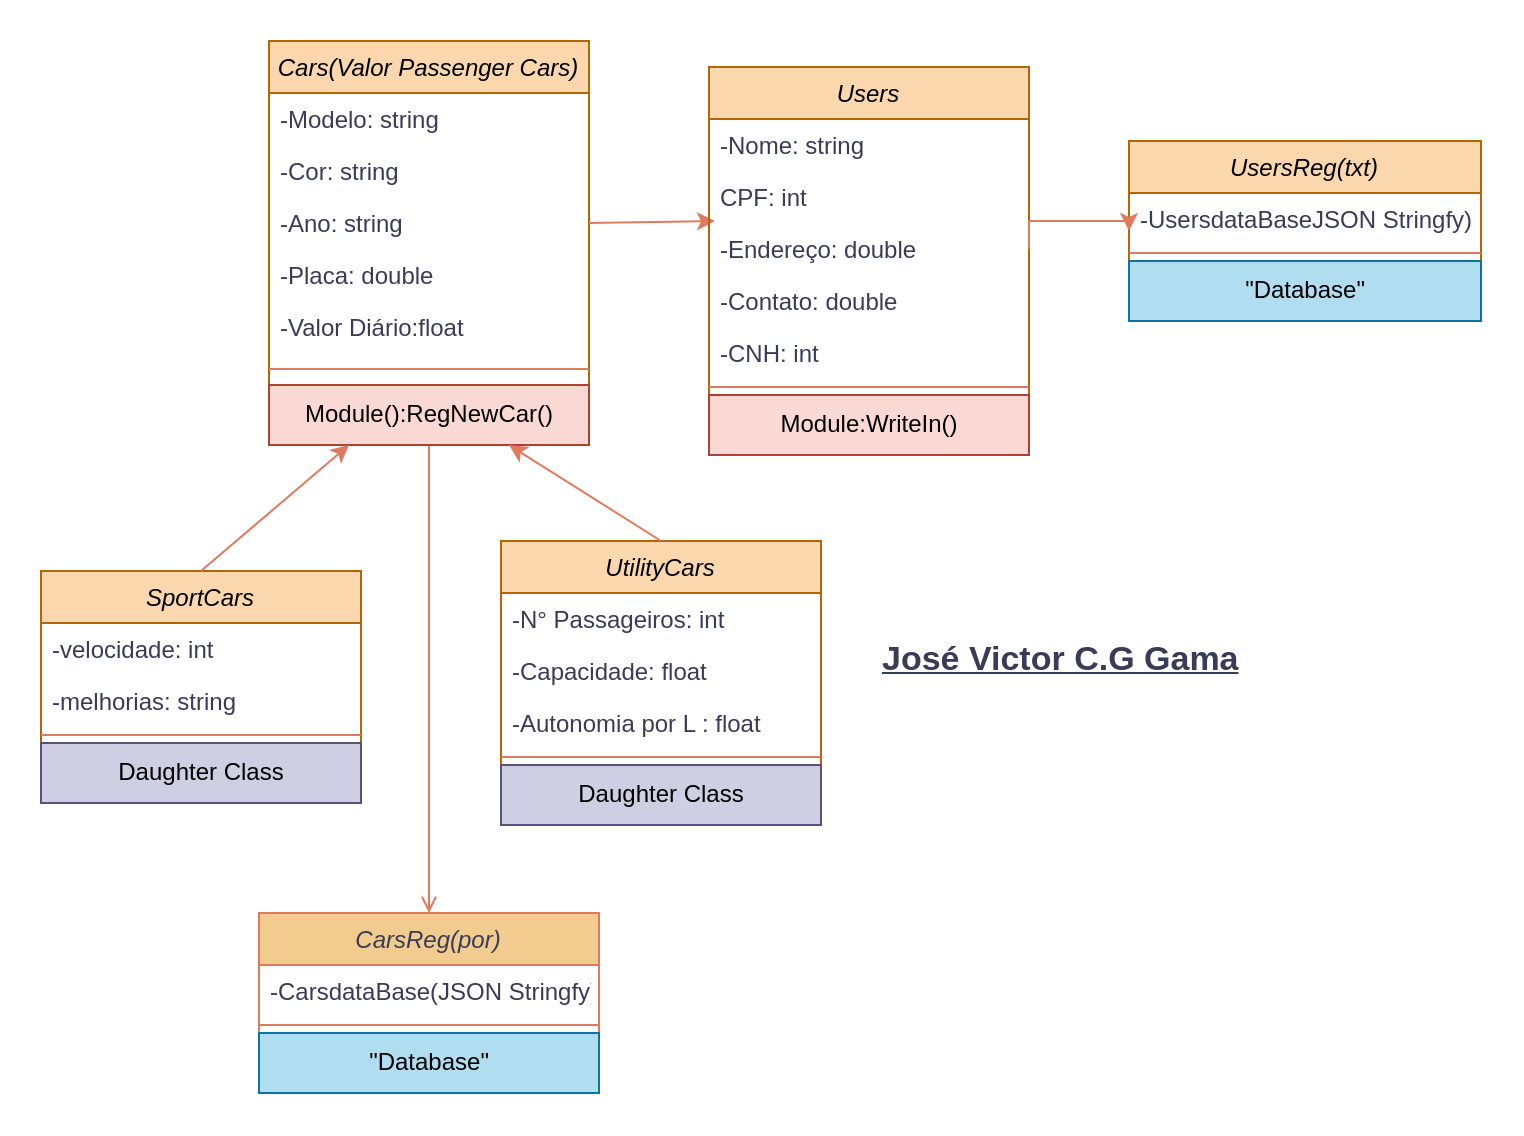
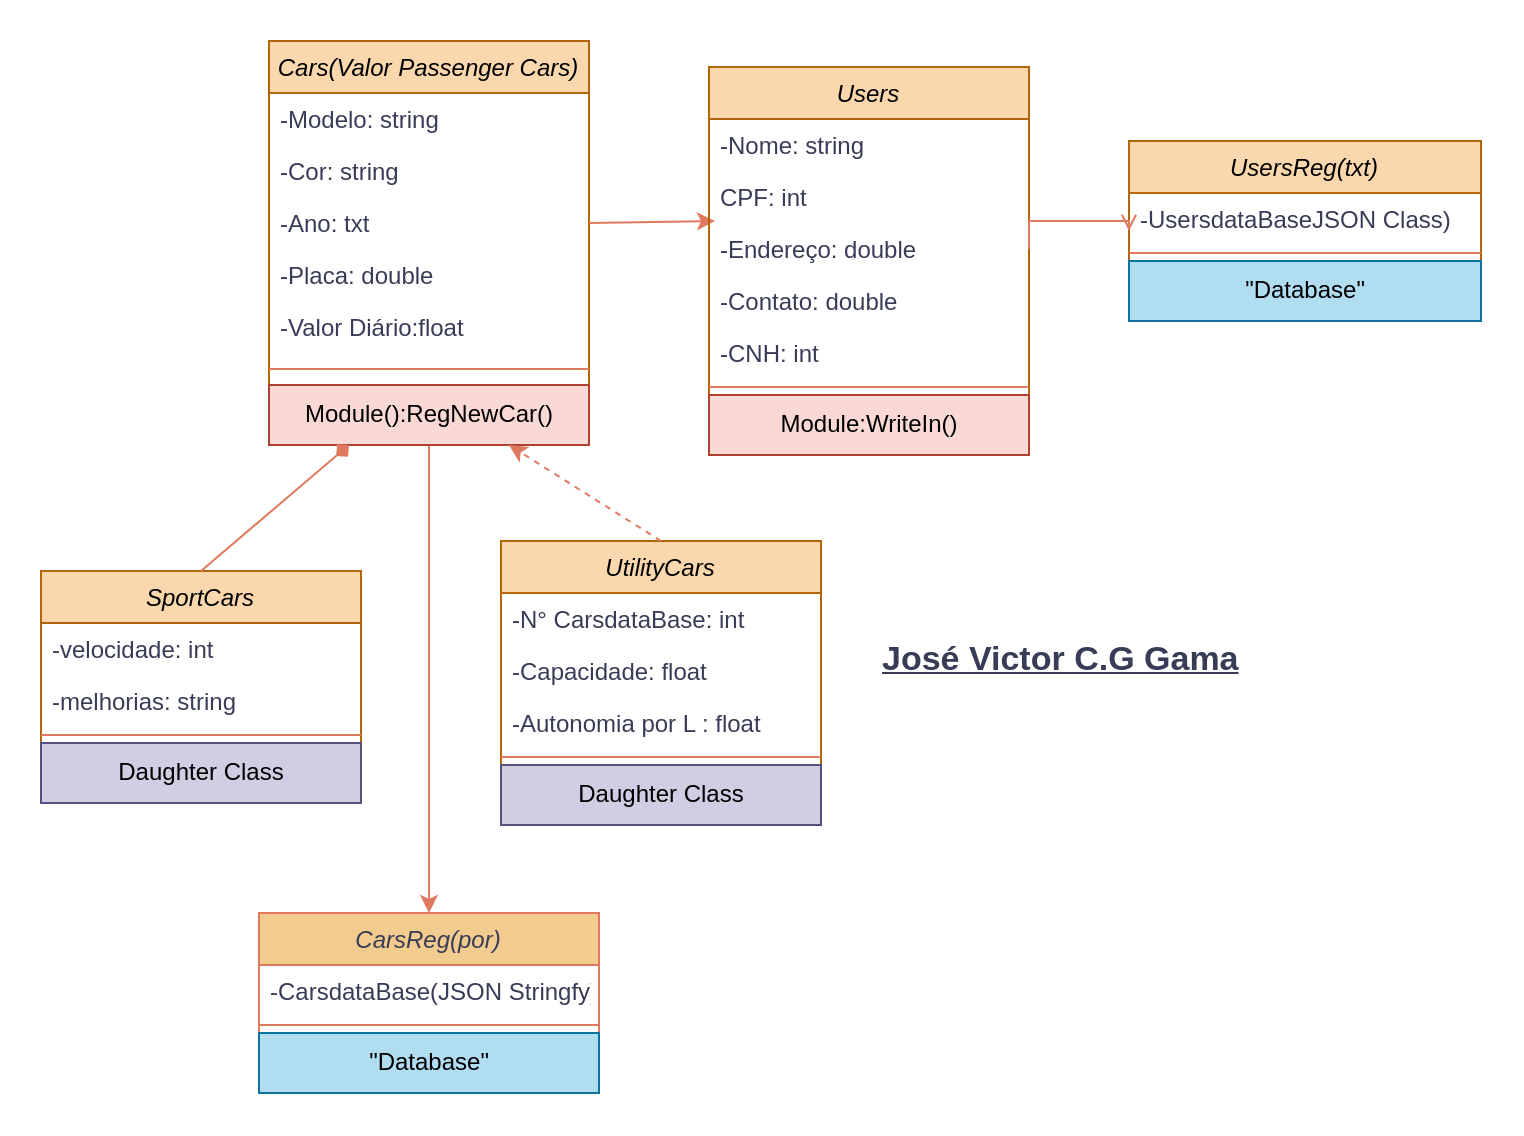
  <mxCell id="0" />
  <mxCell id="1" parent="0" />
- <mxCell id="2" style="edgeStyle=orthogonalEdgeStyle;rounded=0;orthogonalLoop=1;jettySize=auto;html=1;entryX=0.5;entryY=0;entryDx=0;entryDy=0;strokeColor=#E07A5F;fontColor=#393C56;fillColor=#F2CC8F;endArrow=open;" edge="1" parent="1" source="3" target="39"><mxGeometry relative="1" as="geometry" /></mxCell>
+ <mxCell id="2" style="edgeStyle=orthogonalEdgeStyle;rounded=0;orthogonalLoop=1;jettySize=auto;html=1;entryX=0.5;entryY=0;entryDx=0;entryDy=0;strokeColor=#E07A5F;fontColor=#393C56;fillColor=#F2CC8F;" edge="1" parent="1" source="3" target="39"><mxGeometry relative="1" as="geometry" /></mxCell>
  <mxCell id="3" value="Cars(Valor Passenger Cars)" style="swimlane;fontStyle=2;align=center;verticalAlign=top;childLayout=stackLayout;horizontal=1;startSize=26;horizontalStack=0;resizeParent=1;resizeLast=0;collapsible=1;marginBottom=0;rounded=0;shadow=0;strokeWidth=1;labelBackgroundColor=none;fillColor=#fad7ac;strokeColor=#b46504;" parent="1" vertex="1"><mxGeometry x="134" y="20" width="160" height="202" as="geometry"><mxRectangle x="230" y="140" width="160" height="26" as="alternateBounds" /></mxGeometry></mxCell>
  <mxCell id="4" value="-Modelo: string" style="text;align=left;verticalAlign=top;spacingLeft=4;spacingRight=4;overflow=hidden;rotatable=0;points=[[0,0.5],[1,0.5]];portConstraint=eastwest;labelBackgroundColor=none;fontColor=#393C56;" parent="3" vertex="1"><mxGeometry y="26" width="160" height="26" as="geometry" /></mxCell>
  <mxCell id="5" value="-Cor: string" style="text;align=left;verticalAlign=top;spacingLeft=4;spacingRight=4;overflow=hidden;rotatable=0;points=[[0,0.5],[1,0.5]];portConstraint=eastwest;rounded=0;shadow=0;html=0;labelBackgroundColor=none;fontColor=#393C56;" parent="3" vertex="1"><mxGeometry y="52" width="160" height="26" as="geometry" /></mxCell>
- <mxCell id="6" value="-Ano: string" style="text;align=left;verticalAlign=top;spacingLeft=4;spacingRight=4;overflow=hidden;rotatable=0;points=[[0,0.5],[1,0.5]];portConstraint=eastwest;rounded=0;shadow=0;html=0;labelBackgroundColor=none;fontColor=#393C56;" parent="3" vertex="1"><mxGeometry y="78" width="160" height="26" as="geometry" /></mxCell>
+ <mxCell id="6" value="-Ano: txt" style="text;align=left;verticalAlign=top;spacingLeft=4;spacingRight=4;overflow=hidden;rotatable=0;points=[[0,0.5],[1,0.5]];portConstraint=eastwest;rounded=0;shadow=0;html=0;labelBackgroundColor=none;fontColor=#393C56;" parent="3" vertex="1"><mxGeometry y="78" width="160" height="26" as="geometry" /></mxCell>
  <mxCell id="7" value="-Placa: double" style="text;align=left;verticalAlign=top;spacingLeft=4;spacingRight=4;overflow=hidden;rotatable=0;points=[[0,0.5],[1,0.5]];portConstraint=eastwest;rounded=0;shadow=0;html=0;labelBackgroundColor=none;fontColor=#393C56;" parent="3" vertex="1"><mxGeometry y="104" width="160" height="26" as="geometry" /></mxCell>
  <mxCell id="8" value="-Valor Diário:float" style="text;align=left;verticalAlign=top;spacingLeft=4;spacingRight=4;overflow=hidden;rotatable=0;points=[[0,0.5],[1,0.5]];portConstraint=eastwest;rounded=0;shadow=0;html=0;labelBackgroundColor=none;fontColor=#393C56;" parent="3" vertex="1"><mxGeometry y="130" width="160" height="26" as="geometry" /></mxCell>
  <mxCell id="9" value="" style="line;html=1;strokeWidth=1;align=left;verticalAlign=middle;spacingTop=-1;spacingLeft=3;spacingRight=3;rotatable=0;labelPosition=right;points=[];portConstraint=eastwest;labelBackgroundColor=none;fillColor=#F2CC8F;strokeColor=#E07A5F;fontColor=#393C56;" parent="3" vertex="1"><mxGeometry y="156" width="160" height="16" as="geometry" /></mxCell>
  <mxCell id="10" value="Module():RegNewCar()" style="text;html=1;align=center;verticalAlign=middle;resizable=0;points=[];autosize=1;strokeColor=#ae4132;fillColor=#fad9d5;" vertex="1" parent="3"><mxGeometry y="172" width="160" height="30" as="geometry" /></mxCell>
  <mxCell id="11" value="SportCars" style="swimlane;fontStyle=2;align=center;verticalAlign=top;childLayout=stackLayout;horizontal=1;startSize=26;horizontalStack=0;resizeParent=1;resizeLast=0;collapsible=1;marginBottom=0;rounded=0;shadow=0;strokeWidth=1;labelBackgroundColor=none;fillColor=#fad7ac;strokeColor=#b46504;" parent="1" vertex="1"><mxGeometry x="20" y="285" width="160" height="116" as="geometry"><mxRectangle x="230" y="140" width="160" height="26" as="alternateBounds" /></mxGeometry></mxCell>
  <mxCell id="12" value="-velocidade: int" style="text;align=left;verticalAlign=top;spacingLeft=4;spacingRight=4;overflow=hidden;rotatable=0;points=[[0,0.5],[1,0.5]];portConstraint=eastwest;labelBackgroundColor=none;fontColor=#393C56;" parent="11" vertex="1"><mxGeometry y="26" width="160" height="26" as="geometry" /></mxCell>
  <mxCell id="13" value="-melhorias: string" style="text;align=left;verticalAlign=top;spacingLeft=4;spacingRight=4;overflow=hidden;rotatable=0;points=[[0,0.5],[1,0.5]];portConstraint=eastwest;labelBackgroundColor=none;fontColor=#393C56;" parent="11" vertex="1"><mxGeometry y="52" width="160" height="26" as="geometry" /></mxCell>
  <mxCell id="14" value="" style="line;html=1;strokeWidth=1;align=left;verticalAlign=middle;spacingTop=-1;spacingLeft=3;spacingRight=3;rotatable=0;labelPosition=right;points=[];portConstraint=eastwest;labelBackgroundColor=none;fillColor=#F2CC8F;strokeColor=#E07A5F;fontColor=#393C56;" parent="11" vertex="1"><mxGeometry y="78" width="160" height="8" as="geometry" /></mxCell>
  <mxCell id="15" value="Daughter Class" style="text;html=1;align=center;verticalAlign=middle;resizable=0;points=[];autosize=1;strokeColor=#56517e;fillColor=#d0cee2;" vertex="1" parent="11"><mxGeometry y="86" width="160" height="30" as="geometry" /></mxCell>
  <mxCell id="16" value="UtilityCars" style="swimlane;fontStyle=2;align=center;verticalAlign=top;childLayout=stackLayout;horizontal=1;startSize=26;horizontalStack=0;resizeParent=1;resizeLast=0;collapsible=1;marginBottom=0;rounded=0;shadow=0;strokeWidth=1;labelBackgroundColor=none;fillColor=#fad7ac;strokeColor=#b46504;" parent="1" vertex="1"><mxGeometry x="250" y="270" width="160" height="142" as="geometry"><mxRectangle x="230" y="140" width="160" height="26" as="alternateBounds" /></mxGeometry></mxCell>
- <mxCell id="17" value="-N° Passageiros: int" style="text;align=left;verticalAlign=top;spacingLeft=4;spacingRight=4;overflow=hidden;rotatable=0;points=[[0,0.5],[1,0.5]];portConstraint=eastwest;labelBackgroundColor=none;fontColor=#393C56;" parent="16" vertex="1"><mxGeometry y="26" width="160" height="26" as="geometry" /></mxCell>
+ <mxCell id="17" value="-N° CarsdataBase: int" style="text;align=left;verticalAlign=top;spacingLeft=4;spacingRight=4;overflow=hidden;rotatable=0;points=[[0,0.5],[1,0.5]];portConstraint=eastwest;labelBackgroundColor=none;fontColor=#393C56;" parent="16" vertex="1"><mxGeometry y="26" width="160" height="26" as="geometry" /></mxCell>
  <mxCell id="18" value="-Capacidade: float" style="text;align=left;verticalAlign=top;spacingLeft=4;spacingRight=4;overflow=hidden;rotatable=0;points=[[0,0.5],[1,0.5]];portConstraint=eastwest;labelBackgroundColor=none;fontColor=#393C56;" parent="16" vertex="1"><mxGeometry y="52" width="160" height="26" as="geometry" /></mxCell>
  <mxCell id="19" value="-Autonomia por L : float" style="text;align=left;verticalAlign=top;spacingLeft=4;spacingRight=4;overflow=hidden;rotatable=0;points=[[0,0.5],[1,0.5]];portConstraint=eastwest;labelBackgroundColor=none;fontColor=#393C56;" parent="16" vertex="1"><mxGeometry y="78" width="160" height="26" as="geometry" /></mxCell>
  <mxCell id="20" value="" style="line;html=1;strokeWidth=1;align=left;verticalAlign=middle;spacingTop=-1;spacingLeft=3;spacingRight=3;rotatable=0;labelPosition=right;points=[];portConstraint=eastwest;labelBackgroundColor=none;fillColor=#F2CC8F;strokeColor=#E07A5F;fontColor=#393C56;" parent="16" vertex="1"><mxGeometry y="104" width="160" height="8" as="geometry" /></mxCell>
  <mxCell id="21" value="Daughter Class" style="text;html=1;align=center;verticalAlign=middle;resizable=0;points=[];autosize=1;strokeColor=#56517e;fillColor=#d0cee2;" vertex="1" parent="16"><mxGeometry y="112" width="160" height="30" as="geometry" /></mxCell>
- <mxCell id="22" value="" style="endArrow=classic;html=1;rounded=0;exitX=0.5;exitY=0;exitDx=0;exitDy=0;entryX=0.75;entryY=1;entryDx=0;entryDy=0;labelBackgroundColor=none;strokeColor=#E07A5F;fontColor=default;" parent="1" source="16" target="3" edge="1"><mxGeometry width="50" height="50" relative="1" as="geometry"><mxPoint x="304" y="240" as="sourcePoint" /><mxPoint x="264" y="200" as="targetPoint" /></mxGeometry></mxCell>
- <mxCell id="23" value="" style="endArrow=classic;html=1;rounded=0;exitX=0.5;exitY=0;exitDx=0;exitDy=0;entryX=0.25;entryY=1;entryDx=0;entryDy=0;labelBackgroundColor=none;strokeColor=#E07A5F;fontColor=default;" parent="1" source="11" target="3" edge="1"><mxGeometry width="50" height="50" relative="1" as="geometry"><mxPoint x="124" y="240" as="sourcePoint" /><mxPoint x="164" y="200" as="targetPoint" /></mxGeometry></mxCell>
+ <mxCell id="22" value="" style="endArrow=classic;html=1;rounded=0;exitX=0.5;exitY=0;exitDx=0;exitDy=0;entryX=0.75;entryY=1;entryDx=0;entryDy=0;labelBackgroundColor=none;strokeColor=#E07A5F;fontColor=default;dashed=1;" parent="1" source="16" target="3" edge="1"><mxGeometry width="50" height="50" relative="1" as="geometry"><mxPoint x="304" y="240" as="sourcePoint" /><mxPoint x="264" y="200" as="targetPoint" /></mxGeometry></mxCell>
+ <mxCell id="23" value="" style="endArrow=diamond;html=1;rounded=0;exitX=0.5;exitY=0;exitDx=0;exitDy=0;entryX=0.25;entryY=1;entryDx=0;entryDy=0;labelBackgroundColor=none;strokeColor=#E07A5F;fontColor=default;" parent="1" source="11" target="3" edge="1"><mxGeometry width="50" height="50" relative="1" as="geometry"><mxPoint x="124" y="240" as="sourcePoint" /><mxPoint x="164" y="200" as="targetPoint" /></mxGeometry></mxCell>
  <mxCell id="24" value="" style="endArrow=classic;html=1;rounded=0;exitX=1;exitY=0.5;exitDx=0;exitDy=0;entryX=0;entryY=0.5;entryDx=0;entryDy=0;labelBackgroundColor=none;strokeColor=#E07A5F;fontColor=default;" parent="1" source="6" edge="1"><mxGeometry width="50" height="50" relative="1" as="geometry"><mxPoint x="464" y="190" as="sourcePoint" /><mxPoint x="357" y="110" as="targetPoint" /></mxGeometry></mxCell>
  <mxCell id="25" value="Users" style="swimlane;fontStyle=2;align=center;verticalAlign=top;childLayout=stackLayout;horizontal=1;startSize=26;horizontalStack=0;resizeParent=1;resizeLast=0;collapsible=1;marginBottom=0;rounded=0;shadow=0;strokeWidth=1;labelBackgroundColor=none;fillColor=#fad7ac;strokeColor=#B56604;" parent="1" vertex="1"><mxGeometry x="354" y="33" width="160" height="194" as="geometry"><mxRectangle x="230" y="140" width="160" height="26" as="alternateBounds" /></mxGeometry></mxCell>
  <mxCell id="26" value="-Nome: string" style="text;align=left;verticalAlign=top;spacingLeft=4;spacingRight=4;overflow=hidden;rotatable=0;points=[[0,0.5],[1,0.5]];portConstraint=eastwest;labelBackgroundColor=none;fontColor=#393C56;" parent="25" vertex="1"><mxGeometry y="26" width="160" height="26" as="geometry" /></mxCell>
  <mxCell id="27" value="CPF: int" style="text;align=left;verticalAlign=top;spacingLeft=4;spacingRight=4;overflow=hidden;rotatable=0;points=[[0,0.5],[1,0.5]];portConstraint=eastwest;labelBackgroundColor=none;fontColor=#393C56;" parent="25" vertex="1"><mxGeometry y="52" width="160" height="26" as="geometry" /></mxCell>
  <mxCell id="28" value="-Endereço: double" style="text;align=left;verticalAlign=top;spacingLeft=4;spacingRight=4;overflow=hidden;rotatable=0;points=[[0,0.5],[1,0.5]];portConstraint=eastwest;labelBackgroundColor=none;fontColor=#393C56;" parent="25" vertex="1"><mxGeometry y="78" width="160" height="26" as="geometry" /></mxCell>
  <mxCell id="29" value="-Contato: double" style="text;align=left;verticalAlign=top;spacingLeft=4;spacingRight=4;overflow=hidden;rotatable=0;points=[[0,0.5],[1,0.5]];portConstraint=eastwest;labelBackgroundColor=none;fontColor=#393C56;" parent="25" vertex="1"><mxGeometry y="104" width="160" height="26" as="geometry" /></mxCell>
  <mxCell id="30" value="-CNH: int" style="text;align=left;verticalAlign=top;spacingLeft=4;spacingRight=4;overflow=hidden;rotatable=0;points=[[0,0.5],[1,0.5]];portConstraint=eastwest;labelBackgroundColor=none;fontColor=#393C56;" parent="25" vertex="1"><mxGeometry y="130" width="160" height="26" as="geometry" /></mxCell>
  <mxCell id="31" value="" style="line;html=1;strokeWidth=1;align=left;verticalAlign=middle;spacingTop=-1;spacingLeft=3;spacingRight=3;rotatable=0;labelPosition=right;points=[];portConstraint=eastwest;labelBackgroundColor=none;fillColor=#F2CC8F;strokeColor=#E07A5F;fontColor=#393C56;" parent="25" vertex="1"><mxGeometry y="156" width="160" height="8" as="geometry" /></mxCell>
  <mxCell id="32" value="Module:WriteIn()" style="text;html=1;align=center;verticalAlign=middle;resizable=0;points=[];autosize=1;strokeColor=#ae4132;fillColor=#fad9d5;" vertex="1" parent="25"><mxGeometry y="164" width="160" height="30" as="geometry" /></mxCell>
  <mxCell id="33" value="UsersReg(txt)" style="swimlane;fontStyle=2;align=center;verticalAlign=top;childLayout=stackLayout;horizontal=1;startSize=26;horizontalStack=0;resizeParent=1;resizeLast=0;collapsible=1;marginBottom=0;rounded=0;shadow=0;strokeWidth=1;labelBackgroundColor=none;fillColor=#fad7ac;strokeColor=#b46504;" vertex="1" parent="1"><mxGeometry x="564" y="70" width="176" height="90" as="geometry"><mxRectangle x="230" y="140" width="160" height="26" as="alternateBounds" /></mxGeometry></mxCell>
- <mxCell id="34" value="-UsersdataBaseJSON Stringfy)" style="text;align=left;verticalAlign=top;spacingLeft=4;spacingRight=4;overflow=hidden;rotatable=0;points=[[0,0.5],[1,0.5]];portConstraint=eastwest;labelBackgroundColor=none;fontColor=#393C56;" vertex="1" parent="33"><mxGeometry y="26" width="176" height="26" as="geometry" /></mxCell>
+ <mxCell id="34" value="-UsersdataBaseJSON Class)" style="text;align=left;verticalAlign=top;spacingLeft=4;spacingRight=4;overflow=hidden;rotatable=0;points=[[0,0.5],[1,0.5]];portConstraint=eastwest;labelBackgroundColor=none;fontColor=#393C56;" vertex="1" parent="33"><mxGeometry y="26" width="176" height="26" as="geometry" /></mxCell>
  <mxCell id="35" value="" style="line;html=1;strokeWidth=1;align=left;verticalAlign=middle;spacingTop=-1;spacingLeft=3;spacingRight=3;rotatable=0;labelPosition=right;points=[];portConstraint=eastwest;labelBackgroundColor=none;fillColor=#F2CC8F;strokeColor=#E07A5F;fontColor=#393C56;" vertex="1" parent="33"><mxGeometry y="52" width="176" height="8" as="geometry" /></mxCell>
  <mxCell id="36" value="&quot;Database&quot;" style="text;html=1;align=center;verticalAlign=middle;resizable=0;points=[];autosize=1;strokeColor=#10739e;fillColor=#b1ddf0;" vertex="1" parent="33"><mxGeometry y="60" width="176" height="30" as="geometry" /></mxCell>
- <mxCell id="37" style="edgeStyle=orthogonalEdgeStyle;rounded=0;orthogonalLoop=1;jettySize=auto;html=1;exitX=1;exitY=0.5;exitDx=0;exitDy=0;entryX=0;entryY=0.5;entryDx=0;entryDy=0;labelBackgroundColor=none;strokeColor=#E07A5F;fontColor=default;" edge="1" parent="1" source="28" target="33"><mxGeometry relative="1" as="geometry"><Array as="points"><mxPoint x="514" y="110" /><mxPoint x="564" y="110" /></Array></mxGeometry></mxCell>
+ <mxCell id="37" style="edgeStyle=orthogonalEdgeStyle;rounded=0;orthogonalLoop=1;jettySize=auto;html=1;exitX=1;exitY=0.5;exitDx=0;exitDy=0;entryX=0;entryY=0.5;entryDx=0;entryDy=0;labelBackgroundColor=none;strokeColor=#E07A5F;fontColor=default;endArrow=open;" edge="1" parent="1" source="28" target="33"><mxGeometry relative="1" as="geometry"><Array as="points"><mxPoint x="514" y="110" /><mxPoint x="564" y="110" /></Array></mxGeometry></mxCell>
  <mxCell id="38" value="José Victor C.G Gama" style="text;html=1;align=left;verticalAlign=middle;resizable=0;points=[];autosize=1;strokeWidth=1;fontStyle=5;fontSize=17;labelBackgroundColor=none;fontColor=#393C56;strokeColor=none;shadow=1;rounded=0;glass=0;" vertex="1" parent="1"><mxGeometry x="439" y="315" width="200" height="30" as="geometry" /></mxCell>
  <mxCell id="39" value="CarsReg(por)" style="swimlane;fontStyle=2;align=center;verticalAlign=top;childLayout=stackLayout;horizontal=1;startSize=26;horizontalStack=0;resizeParent=1;resizeLast=0;collapsible=1;marginBottom=0;rounded=0;shadow=0;strokeWidth=1;labelBackgroundColor=none;fillColor=#F2CC8F;strokeColor=#E07A5F;fontColor=#393C56;" vertex="1" parent="1"><mxGeometry x="129" y="456" width="170" height="90" as="geometry"><mxRectangle x="230" y="140" width="160" height="26" as="alternateBounds" /></mxGeometry></mxCell>
  <mxCell id="40" value="-CarsdataBase(JSON Stringfy)" style="text;align=left;verticalAlign=top;spacingLeft=4;spacingRight=4;overflow=hidden;rotatable=0;points=[[0,0.5],[1,0.5]];portConstraint=eastwest;labelBackgroundColor=none;fontColor=#393C56;" vertex="1" parent="39"><mxGeometry y="26" width="170" height="26" as="geometry" /></mxCell>
  <mxCell id="41" value="" style="line;html=1;strokeWidth=1;align=left;verticalAlign=middle;spacingTop=-1;spacingLeft=3;spacingRight=3;rotatable=0;labelPosition=right;points=[];portConstraint=eastwest;labelBackgroundColor=none;fillColor=none;strokeColor=#E07A5F;fontColor=#393C56;" vertex="1" parent="39"><mxGeometry y="52" width="170" height="8" as="geometry" /></mxCell>
  <mxCell id="42" value="&quot;Database&quot;" style="text;html=1;align=center;verticalAlign=middle;resizable=0;points=[];autosize=1;strokeColor=#10739e;fillColor=#b1ddf0;" vertex="1" parent="39"><mxGeometry y="60" width="170" height="30" as="geometry" /></mxCell>
